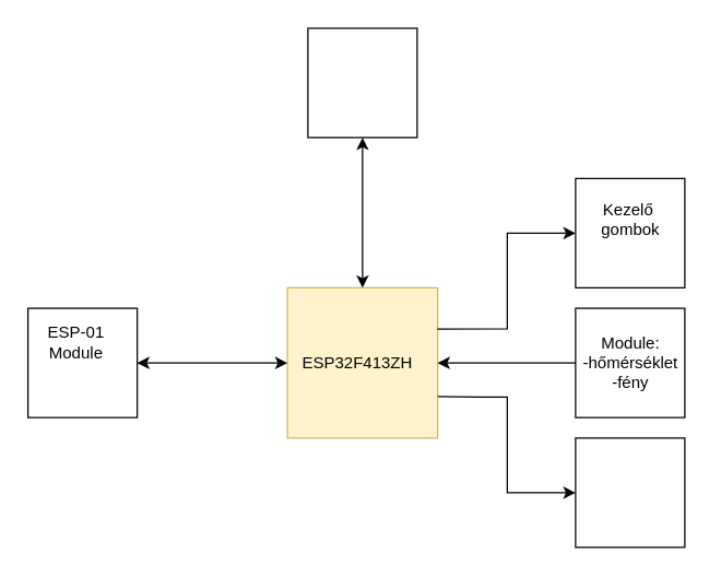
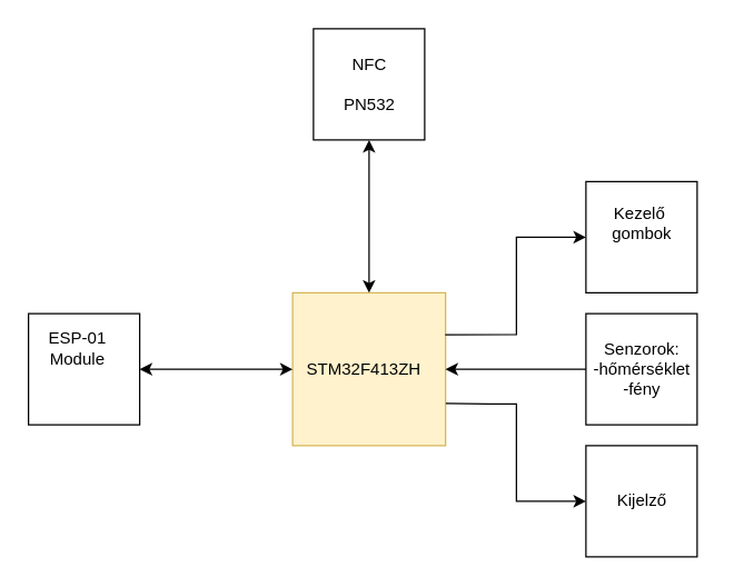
  <mxCell id="0" />
  <mxCell id="1" parent="0" />
  <mxCell id="2" value="" style="whiteSpace=wrap;html=1;aspect=fixed;fillColor=#fff2cc;strokeColor=#d6b656;" vertex="1" parent="1"><mxGeometry x="210" y="210" width="110" height="110" as="geometry" /></mxCell>
- <mxCell id="3" value="ESP32F413ZH" style="text;html=1;align=center;verticalAlign=middle;resizable=0;points=[];autosize=1;strokeColor=none;fillColor=none;" vertex="1" parent="1"><mxGeometry x="206" y="250" width="110" height="30" as="geometry" /></mxCell>
+ <mxCell id="3" value="STM32F413ZH" style="text;html=1;align=center;verticalAlign=middle;resizable=0;points=[];autosize=1;strokeColor=none;fillColor=none;" vertex="1" parent="1"><mxGeometry x="206" y="250" width="110" height="30" as="geometry" /></mxCell>
  <mxCell id="4" value="" style="whiteSpace=wrap;html=1;aspect=fixed;" vertex="1" parent="1"><mxGeometry x="225" y="20" width="80" height="80" as="geometry" /></mxCell>
+ <mxCell id="5" value="NFC&lt;div&gt;&lt;br&gt;&lt;div&gt;PN532&lt;/div&gt;&lt;/div&gt;" style="text;html=1;align=center;verticalAlign=middle;resizable=0;points=[];autosize=1;strokeColor=none;fillColor=none;" vertex="1" parent="1"><mxGeometry x="235" y="30" width="60" height="60" as="geometry" /></mxCell>
  <mxCell id="6" value="" style="whiteSpace=wrap;html=1;aspect=fixed;" vertex="1" parent="1"><mxGeometry x="20" y="225" width="80" height="80" as="geometry" /></mxCell>
  <mxCell id="7" value="ESP-01&lt;div&gt;Module&lt;/div&gt;" style="text;html=1;align=center;verticalAlign=middle;resizable=0;points=[];autosize=1;strokeColor=none;fillColor=none;" vertex="1" parent="1"><mxGeometry x="25" y="230" width="60" height="40" as="geometry" /></mxCell>
  <mxCell id="8" value="" style="whiteSpace=wrap;html=1;aspect=fixed;" vertex="1" parent="1"><mxGeometry x="421" y="320" width="80" height="80" as="geometry" /></mxCell>
+ <mxCell id="9" value="Kijelző" style="text;html=1;align=center;verticalAlign=middle;resizable=0;points=[];autosize=1;strokeColor=none;fillColor=none;" vertex="1" parent="1"><mxGeometry x="431" y="345" width="60" height="30" as="geometry" /></mxCell>
  <mxCell id="10" value="" style="endArrow=classic;html=1;rounded=0;entryX=0;entryY=0.5;entryDx=0;entryDy=0;exitX=1.002;exitY=0.724;exitDx=0;exitDy=0;exitPerimeter=0;" edge="1" parent="1" source="2" target="8"><mxGeometry width="50" height="50" relative="1" as="geometry"><mxPoint x="341" y="280" as="sourcePoint" /><mxPoint x="241" y="110" as="targetPoint" /><Array as="points"><mxPoint x="351" y="290" /><mxPoint x="371" y="290" /><mxPoint x="371" y="360" /></Array></mxGeometry></mxCell>
  <mxCell id="11" value="" style="endArrow=classic;startArrow=classic;html=1;rounded=0;exitX=1;exitY=0.5;exitDx=0;exitDy=0;entryX=0;entryY=0.5;entryDx=0;entryDy=0;" edge="1" parent="1" source="6" target="2"><mxGeometry width="50" height="50" relative="1" as="geometry"><mxPoint x="191" y="170" as="sourcePoint" /><mxPoint x="241" y="120" as="targetPoint" /></mxGeometry></mxCell>
  <mxCell id="12" value="" style="endArrow=classic;startArrow=classic;html=1;rounded=0;exitX=0.5;exitY=0;exitDx=0;exitDy=0;entryX=0.5;entryY=1;entryDx=0;entryDy=0;" edge="1" parent="1" source="2" target="4"><mxGeometry width="50" height="50" relative="1" as="geometry"><mxPoint x="191" y="170" as="sourcePoint" /><mxPoint x="261" y="110" as="targetPoint" /></mxGeometry></mxCell>
  <mxCell id="13" value="" style="whiteSpace=wrap;html=1;aspect=fixed;" vertex="1" parent="1"><mxGeometry x="421" y="225" width="80" height="80" as="geometry" /></mxCell>
  <mxCell id="14" value="" style="whiteSpace=wrap;html=1;aspect=fixed;" vertex="1" parent="1"><mxGeometry x="421" y="130" width="80" height="80" as="geometry" /></mxCell>
- <mxCell id="15" value="Module:&lt;div&gt;-hőmérséklet&lt;/div&gt;&lt;div&gt;-fény&lt;/div&gt;" style="text;html=1;align=center;verticalAlign=middle;resizable=0;points=[];autosize=1;strokeColor=none;fillColor=none;" vertex="1" parent="1"><mxGeometry x="416" y="235" width="90" height="60" as="geometry" /></mxCell>
+ <mxCell id="15" value="Senzorok:&lt;div&gt;-hőmérséklet&lt;/div&gt;&lt;div&gt;-fény&lt;/div&gt;" style="text;html=1;align=center;verticalAlign=middle;resizable=0;points=[];autosize=1;strokeColor=none;fillColor=none;" vertex="1" parent="1"><mxGeometry x="416" y="235" width="90" height="60" as="geometry" /></mxCell>
  <mxCell id="16" value="" style="endArrow=classic;html=1;rounded=0;entryX=0;entryY=0.5;entryDx=0;entryDy=0;exitX=0.998;exitY=0.275;exitDx=0;exitDy=0;exitPerimeter=0;" edge="1" parent="1" source="2" target="14"><mxGeometry width="50" height="50" relative="1" as="geometry"><mxPoint x="261" y="250" as="sourcePoint" /><mxPoint x="311" y="200" as="targetPoint" /><Array as="points"><mxPoint x="371" y="240" /><mxPoint x="371" y="170" /></Array></mxGeometry></mxCell>
  <mxCell id="17" value="Kezelő&amp;nbsp;&lt;div&gt;gombok&lt;/div&gt;" style="text;html=1;align=center;verticalAlign=middle;resizable=0;points=[];autosize=1;strokeColor=none;fillColor=none;" vertex="1" parent="1"><mxGeometry x="426" y="140" width="70" height="40" as="geometry" /></mxCell>
  <mxCell id="18" style="edgeStyle=orthogonalEdgeStyle;rounded=0;orthogonalLoop=1;jettySize=auto;html=1;exitX=0.5;exitY=1;exitDx=0;exitDy=0;" edge="1" parent="1" source="14" target="14"><mxGeometry relative="1" as="geometry" /></mxCell>
  <mxCell id="19" value="" style="endArrow=classic;html=1;rounded=0;exitX=0;exitY=0.5;exitDx=0;exitDy=0;entryX=1;entryY=0.5;entryDx=0;entryDy=0;" edge="1" parent="1" source="13" target="2"><mxGeometry width="50" height="50" relative="1" as="geometry"><mxPoint x="221" y="250" as="sourcePoint" /><mxPoint x="271" y="200" as="targetPoint" /></mxGeometry></mxCell>
